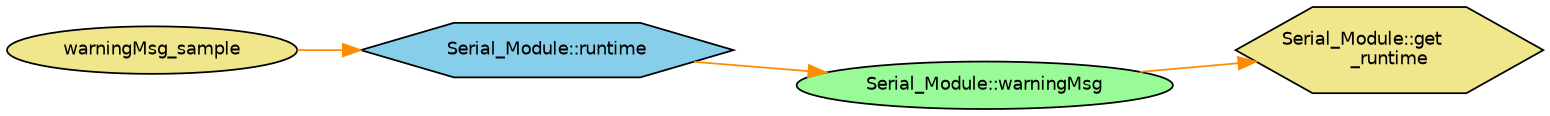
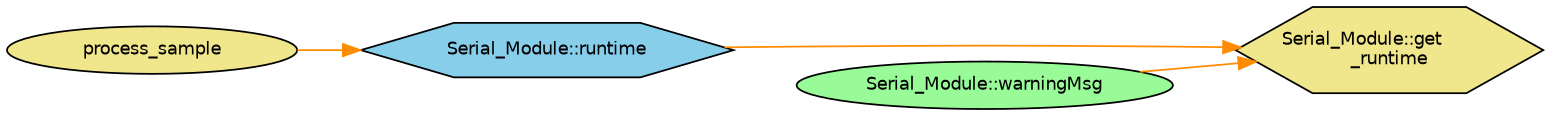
  digraph {
    rankdir=LR
    node [color=black fillcolor=khaki fontname=Helvetica fontsize=10 shape=ellipse style=filled]
    edge [color=darkorange fontname=Helvetica fontsize=10 labelfontname=Helvetica labelfontsize=10 style=solid]
-   n1 [fontcolor=black height=0.2 label=warningMsg_sample width=0.4]
+   n1 [fontcolor=black height=0.2 label=process_sample width=0.4]
    n2 [fillcolor=skyblue height=0.2 label="Serial_Module::runtime" shape=hexagon width=0.4]
    n3 [height=0.2 label="Serial_Module::get\l_runtime" shape=hexagon width=0.4]
    n4 [fillcolor=palegreen height=0.2 label="Serial_Module::warningMsg" width=0.4]
    n1 -> n2
-   n2 -> n4
+   n2 -> n3
    n4 -> n3
  }
